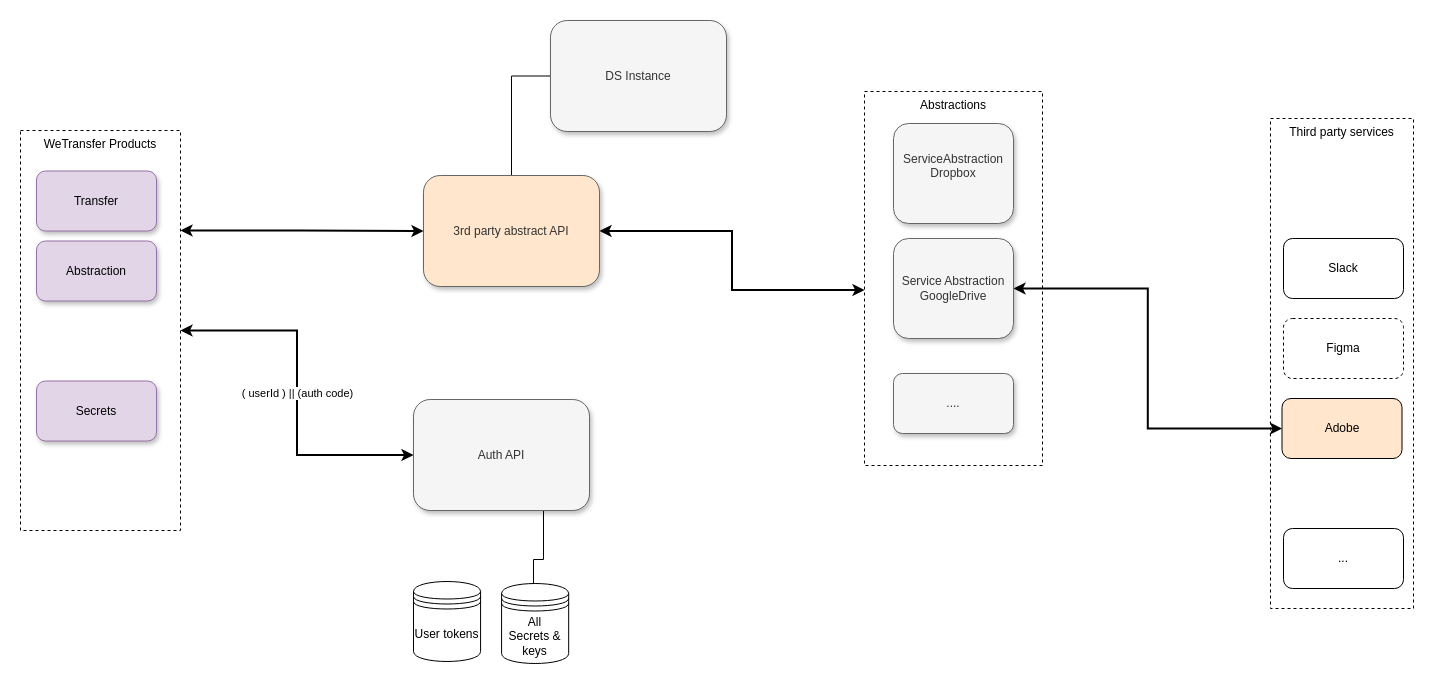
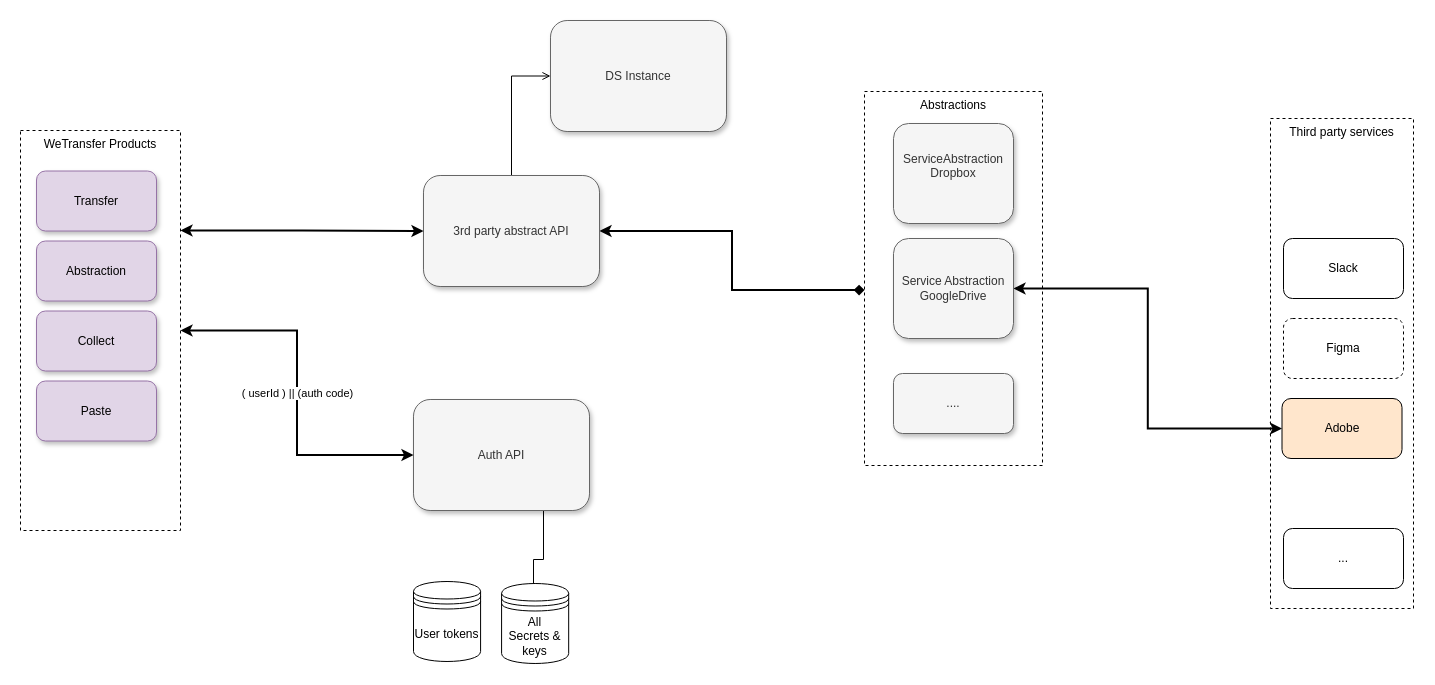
  <mxCell id="0" />
  <mxCell id="1" parent="0" />
  <mxCell id="2" style="edgeStyle=orthogonalEdgeStyle;rounded=0;orthogonalLoop=1;jettySize=auto;html=1;exitX=0.5;exitY=1;exitDx=0;exitDy=0;endArrow=none;endFill=0;" parent="1" source="3" target="4" edge="1"><mxGeometry relative="1" as="geometry"><Array as="points"><mxPoint x="543" y="436" /><mxPoint x="543" y="559" /><mxPoint x="533" y="559" /></Array></mxGeometry></mxCell>
  <mxCell id="3" value="Auth API" style="rounded=1;whiteSpace=wrap;html=1;shadow=1;fillColor=#f5f5f5;strokeColor=#666666;fontColor=#333333;" parent="1" vertex="1"><mxGeometry x="413" y="399" width="176" height="111" as="geometry" /></mxCell>
  <mxCell id="4" value="All&lt;br&gt;Secrets &amp;amp; keys" style="shape=datastore;whiteSpace=wrap;html=1;" parent="1" vertex="1"><mxGeometry x="501.09" y="583" width="67.09" height="80" as="geometry" /></mxCell>
  <mxCell id="5" value="" style="group;strokeWidth=5;" parent="1" vertex="1" connectable="0"><mxGeometry x="1270" y="118" width="143" height="490" as="geometry" /></mxCell>
  <mxCell id="6" value="Third party services" style="rounded=0;whiteSpace=wrap;html=1;fillColor=none;verticalAlign=top;dashed=1;" parent="5" vertex="1"><mxGeometry width="143" height="490" as="geometry" /></mxCell>
  <mxCell id="7" value="Slack" style="rounded=1;whiteSpace=wrap;html=1;shadow=0;" parent="5" vertex="1"><mxGeometry x="13" y="120" width="120" height="60" as="geometry" /></mxCell>
  <mxCell id="8" value="Figma" style="rounded=1;whiteSpace=wrap;html=1;shadow=0;dashed=1;" parent="5" vertex="1"><mxGeometry x="13" y="200" width="120" height="60" as="geometry" /></mxCell>
  <mxCell id="9" value="Adobe" style="rounded=1;whiteSpace=wrap;html=1;shadow=0;fillColor=#ffe6cc;" parent="5" vertex="1"><mxGeometry x="11.5" y="280" width="120" height="60" as="geometry" /></mxCell>
  <mxCell id="10" value="..." style="rounded=1;whiteSpace=wrap;html=1;shadow=0;" parent="5" vertex="1"><mxGeometry x="13" y="410" width="120" height="60" as="geometry" /></mxCell>
  <mxCell id="11" style="edgeStyle=orthogonalEdgeStyle;rounded=0;orthogonalLoop=1;jettySize=auto;html=1;exitX=1;exitY=0.5;exitDx=0;exitDy=0;entryX=0;entryY=0.5;entryDx=0;entryDy=0;fontSize=10;startArrow=classic;startFill=1;strokeColor=#000000;strokeWidth=2;" parent="1" source="19" target="9" edge="1"><mxGeometry relative="1" as="geometry" /></mxCell>
  <mxCell id="12" value="" style="group" parent="1" vertex="1" connectable="0"><mxGeometry x="864" y="91" width="178" height="374" as="geometry" /></mxCell>
  <mxCell id="13" value="" style="group;strokeWidth=12;rounded=1;" parent="12" vertex="1" connectable="0"><mxGeometry width="178" height="374" as="geometry" /></mxCell>
  <mxCell id="14" value="Abstractions" style="rounded=0;whiteSpace=wrap;html=1;fillColor=none;verticalAlign=top;dashed=1;" parent="13" vertex="1"><mxGeometry width="178" height="374" as="geometry" /></mxCell>
  <mxCell id="15" value="...." style="rounded=1;whiteSpace=wrap;html=1;shadow=1;fillColor=#f5f5f5;strokeColor=#666666;fontColor=#333333;" parent="12" vertex="1"><mxGeometry x="29" y="282" width="120" height="60" as="geometry" /></mxCell>
  <mxCell id="16" value="" style="group" parent="12" vertex="1" connectable="0"><mxGeometry x="29" y="32" width="120" height="100" as="geometry" /></mxCell>
  <mxCell id="17" value="ServiceAbstraction&lt;br&gt;Dropbox&lt;br&gt;&lt;br&gt;" style="rounded=1;whiteSpace=wrap;html=1;shadow=1;fillColor=#f5f5f5;strokeColor=#666666;fontColor=#333333;" parent="16" vertex="1"><mxGeometry width="120" height="100" as="geometry" /></mxCell>
  <mxCell id="18" value="" style="group" parent="12" vertex="1" connectable="0"><mxGeometry x="29" y="147" width="120" height="100" as="geometry" /></mxCell>
  <mxCell id="19" value="Service Abstraction&lt;br&gt;GoogleDrive&lt;br&gt;" style="rounded=1;whiteSpace=wrap;html=1;shadow=1;fillColor=#f5f5f5;strokeColor=#666666;fontColor=#333333;" parent="18" vertex="1"><mxGeometry width="120" height="100" as="geometry" /></mxCell>
  <mxCell id="20" value="User tokens" style="shape=datastore;whiteSpace=wrap;html=1;" vertex="1" parent="1"><mxGeometry x="413" y="581" width="67.09" height="80" as="geometry" /></mxCell>
  <mxCell id="21" value="" style="group" vertex="1" connectable="0" parent="1"><mxGeometry x="20" y="130" width="160" height="400" as="geometry" /></mxCell>
  <mxCell id="22" value="WeTransfer Products" style="rounded=0;whiteSpace=wrap;html=1;fillColor=none;dashed=1;verticalAlign=top;" parent="21" vertex="1"><mxGeometry width="160" height="400" as="geometry" /></mxCell>
+ <mxCell id="23" value="Collect" style="rounded=1;whiteSpace=wrap;html=1;shadow=1;fillColor=#e1d5e7;strokeColor=#9673a6;" parent="21" vertex="1"><mxGeometry x="16" y="180.5" width="120" height="60" as="geometry" /></mxCell>
  <mxCell id="24" value="Transfer" style="rounded=1;whiteSpace=wrap;html=1;shadow=1;fillColor=#e1d5e7;strokeColor=#9673a6;" parent="21" vertex="1"><mxGeometry x="16" y="40.5" width="120" height="60" as="geometry" /></mxCell>
- <mxCell id="25" value="Secrets" style="rounded=1;whiteSpace=wrap;html=1;shadow=1;fillColor=#e1d5e7;strokeColor=#9673a6;" parent="21" vertex="1"><mxGeometry x="16" y="250.5" width="120" height="60" as="geometry" /></mxCell>
+ <mxCell id="25" value="Paste" style="rounded=1;whiteSpace=wrap;html=1;shadow=1;fillColor=#e1d5e7;strokeColor=#9673a6;" parent="21" vertex="1"><mxGeometry x="16" y="250.5" width="120" height="60" as="geometry" /></mxCell>
  <mxCell id="26" value="Abstraction" style="rounded=1;whiteSpace=wrap;html=1;shadow=1;fillColor=#e1d5e7;strokeColor=#9673a6;" parent="21" vertex="1"><mxGeometry x="16" y="110.5" width="120" height="60" as="geometry" /></mxCell>
  <mxCell id="27" value="&lt;meta charset=&quot;utf-8&quot;&gt;&lt;span style=&quot;color: rgb(0, 0, 0); font-family: helvetica; font-size: 11px; font-style: normal; font-weight: 400; letter-spacing: normal; text-align: center; text-indent: 0px; text-transform: none; word-spacing: 0px; background-color: rgb(255, 255, 255); display: inline; float: none;&quot;&gt;( userId ) || (auth code)&lt;/span&gt;" style="edgeStyle=orthogonalEdgeStyle;rounded=0;orthogonalLoop=1;jettySize=auto;html=1;endArrow=classic;endFill=1;strokeColor=#000000;strokeWidth=2;startArrow=classic;startFill=1;" edge="1" parent="1" source="22" target="3"><mxGeometry relative="1" as="geometry" /></mxCell>
- <mxCell id="28" style="edgeStyle=orthogonalEdgeStyle;rounded=0;orthogonalLoop=1;jettySize=auto;html=1;entryX=0;entryY=0.5;entryDx=0;entryDy=0;startArrow=none;startFill=0;endArrow=none;endFill=0;strokeColor=#000000;strokeWidth=1;" edge="1" parent="1" source="30" target="31"><mxGeometry relative="1" as="geometry" /></mxCell>
- <mxCell id="29" style="edgeStyle=orthogonalEdgeStyle;rounded=0;orthogonalLoop=1;jettySize=auto;html=1;entryX=0;entryY=0.531;entryDx=0;entryDy=0;entryPerimeter=0;startArrow=classic;startFill=1;endArrow=classic;endFill=1;strokeColor=#000000;strokeWidth=2;" edge="1" parent="1" source="30" target="14"><mxGeometry relative="1" as="geometry" /></mxCell>
- <mxCell id="30" value="3rd party abstract API" style="rounded=1;whiteSpace=wrap;html=1;shadow=1;fillColor=#ffe6cc;strokeColor=#666666;fontColor=#333333;" vertex="1" parent="1"><mxGeometry x="423" y="175" width="176" height="111" as="geometry" /></mxCell>
+ <mxCell id="28" style="edgeStyle=orthogonalEdgeStyle;rounded=0;orthogonalLoop=1;jettySize=auto;html=1;entryX=0;entryY=0.5;entryDx=0;entryDy=0;startArrow=none;startFill=0;endArrow=open;endFill=0;strokeColor=#000000;strokeWidth=1;" edge="1" parent="1" source="30" target="31"><mxGeometry relative="1" as="geometry" /></mxCell>
+ <mxCell id="29" style="edgeStyle=orthogonalEdgeStyle;rounded=0;orthogonalLoop=1;jettySize=auto;html=1;entryX=0;entryY=0.531;entryDx=0;entryDy=0;entryPerimeter=0;startArrow=classic;startFill=1;endArrow=diamond;endFill=1;strokeColor=#000000;strokeWidth=2;" edge="1" parent="1" source="30" target="14"><mxGeometry relative="1" as="geometry" /></mxCell>
+ <mxCell id="30" value="3rd party abstract API" style="rounded=1;whiteSpace=wrap;html=1;shadow=1;fillColor=#f5f5f5;strokeColor=#666666;fontColor=#333333;" vertex="1" parent="1"><mxGeometry x="423" y="175" width="176" height="111" as="geometry" /></mxCell>
  <mxCell id="31" value="DS Instance" style="rounded=1;whiteSpace=wrap;html=1;shadow=1;fillColor=#f5f5f5;strokeColor=#666666;fontColor=#333333;" vertex="1" parent="1"><mxGeometry x="550" y="20" width="176" height="111" as="geometry" /></mxCell>
  <mxCell id="32" style="edgeStyle=orthogonalEdgeStyle;rounded=0;orthogonalLoop=1;jettySize=auto;html=1;exitX=1;exitY=0.25;exitDx=0;exitDy=0;startArrow=classic;startFill=1;endArrow=classic;endFill=1;strokeColor=#000000;strokeWidth=2;" edge="1" parent="1" source="22" target="30"><mxGeometry relative="1" as="geometry" /></mxCell>
